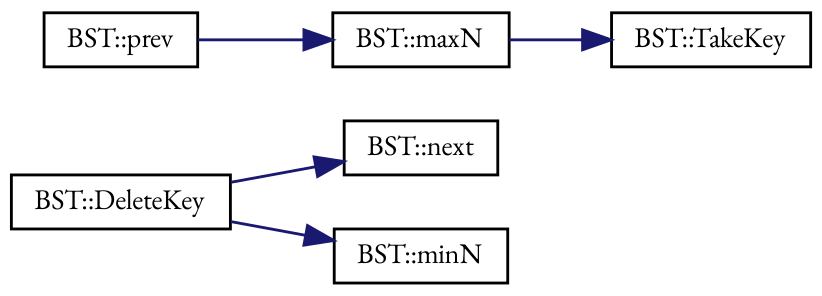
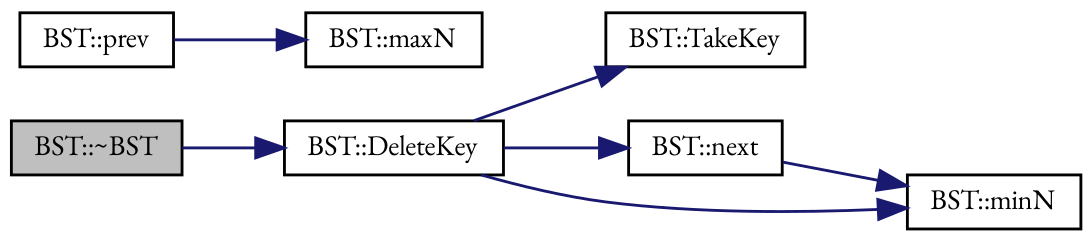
  digraph {
    fontname="EB Garamond"
    rankdir=LR
    node [color=black fillcolor=white fontname="EB Garamond" fontsize=10 shape=record style=filled]
    edge [color=midnightblue fontname="EB Garamond" fontsize=10 labelfontname=Helvetica labelfontsize=10 style=solid]
+   n1 [fillcolor=grey75 fontcolor=black height=0.2 label="BST::~BST" width=0.4]
    n2 [height=0.2 label="BST::DeleteKey" width=0.4]
    n3 [height=0.2 label="BST::TakeKey" width=0.4]
    n4 [height=0.2 label="BST::next" width=0.4]
    n5 [height=0.2 label="BST::minN" width=0.4]
    n6 [height=0.2 label="BST::prev" width=0.4]
    n7 [height=0.2 label="BST::maxN" width=0.4]
-   n7 -> n3
+   n1 -> n2
+   n2 -> n3
    n2 -> n4
    n2 -> n5
+   n4 -> n5
    n6 -> n7
  }
